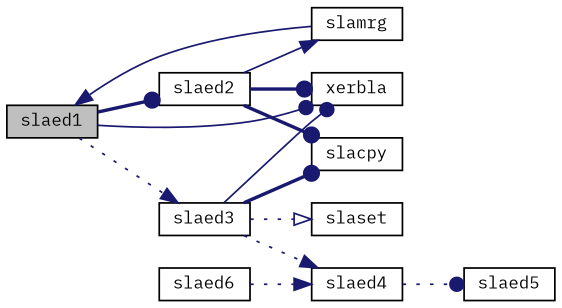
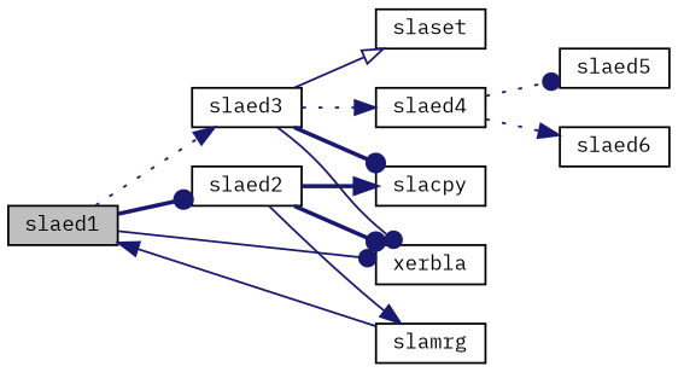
  digraph {
    fontname="IBM Plex Mono"
    rankdir=LR
    node [color=black fillcolor=white fontname="IBM Plex Mono" fontsize=10 shape=record style=filled]
    edge [arrowhead=dot color=midnightblue fontname="IBM Plex Mono" fontsize=10 labelfontname=Helvetica labelfontsize=10 style=dotted]
    n1 [fillcolor=grey75 fontcolor=black height=0.2 label=slaed1 width=0.4]
    n2 [height=0.2 label=slaed2 width=0.4]
    n3 [height=0.2 label=xerbla width=0.4]
    n4 [height=0.2 label=slaed3 width=0.4]
    n5 [height=0.2 label=slamrg width=0.4]
    n6 [height=0.2 label=slacpy width=0.4]
    n7 [height=0.2 label=slaed4 width=0.4]
    n8 [height=0.2 label=slaset width=0.4]
    n9 [height=0.2 label=slaed5 width=0.4]
    n10 [height=0.2 label=slaed6 width=0.4]
    n1 -> n2 [style=bold]
    n1 -> n3 [style=solid]
    n1 -> n4 [arrowhead=normal]
    n2 -> n3 [style=bold]
    n2 -> n5 [arrowhead=normal style=solid]
-   n2 -> n6 [style=bold]
+   n2 -> n6 [arrowhead=normal style=bold]
    n4 -> n3 [style=solid]
    n4 -> n6 [style=bold]
    n4 -> n7 [arrowhead=normal]
-   n4 -> n8 [arrowhead=onormal]
+   n4 -> n8 [arrowhead=onormal style=solid]
    n5 -> n1 [arrowhead=normal style=solid]
    n7 -> n9
-   n10 -> n7 [arrowhead=normal]
+   n7 -> n10 [arrowhead=normal]
  }
